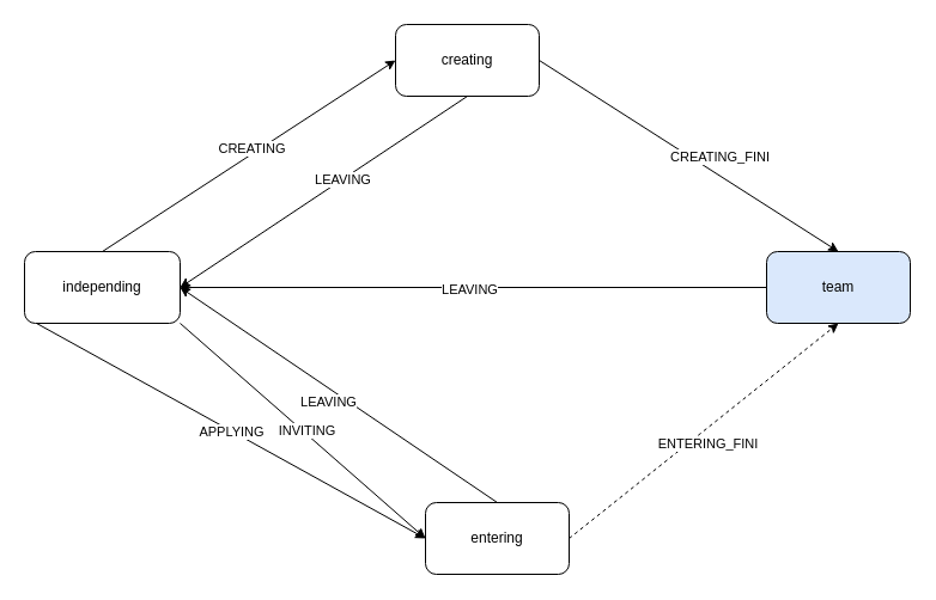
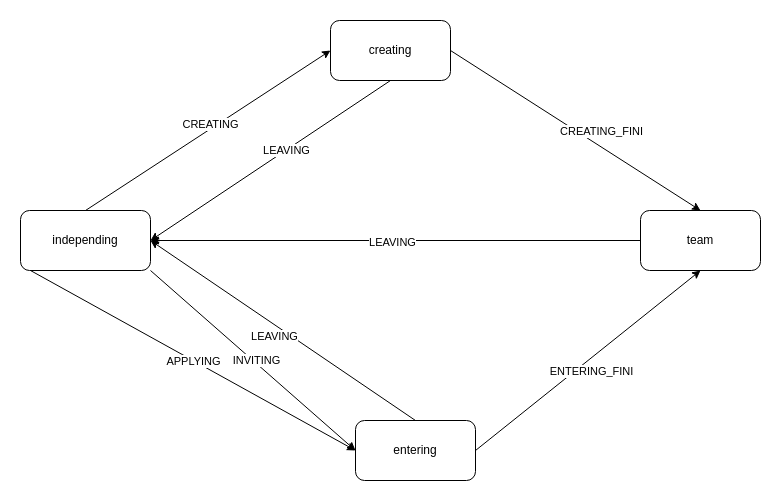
  <mxCell id="0" />
  <mxCell id="1" parent="0" />
  <mxCell id="2" value="independing" style="rounded=1;whiteSpace=wrap;html=1;" parent="1" vertex="1"><mxGeometry x="20" y="210" width="130" height="60" as="geometry" /></mxCell>
- <mxCell id="3" style="edgeStyle=orthogonalEdgeStyle;rounded=0;orthogonalLoop=1;jettySize=auto;html=1;exitX=0;exitY=0.5;exitDx=0;exitDy=0;entryX=1;entryY=0.5;entryDx=0;entryDy=0;endArrow=diamond;" parent="1" source="5" target="2" edge="1"><mxGeometry relative="1" as="geometry" /></mxCell>
+ <mxCell id="3" style="edgeStyle=orthogonalEdgeStyle;rounded=0;orthogonalLoop=1;jettySize=auto;html=1;exitX=0;exitY=0.5;exitDx=0;exitDy=0;entryX=1;entryY=0.5;entryDx=0;entryDy=0;" parent="1" source="5" target="2" edge="1"><mxGeometry relative="1" as="geometry" /></mxCell>
  <mxCell id="4" value="LEAVING" style="edgeLabel;html=1;align=center;verticalAlign=middle;resizable=0;points=[];" parent="3" vertex="1" connectable="0"><mxGeometry x="0.016" y="1" relative="1" as="geometry"><mxPoint as="offset" /></mxGeometry></mxCell>
- <mxCell id="5" value="team" style="rounded=1;whiteSpace=wrap;html=1;fillColor=#dae8fc;" parent="1" vertex="1"><mxGeometry x="640" y="210" width="120" height="60" as="geometry" /></mxCell>
+ <mxCell id="5" value="team" style="rounded=1;whiteSpace=wrap;html=1;" parent="1" vertex="1"><mxGeometry x="640" y="210" width="120" height="60" as="geometry" /></mxCell>
  <mxCell id="6" value="creating" style="rounded=1;whiteSpace=wrap;html=1;" parent="1" vertex="1"><mxGeometry x="330" y="20" width="120" height="60" as="geometry" /></mxCell>
  <mxCell id="7" value="entering" style="rounded=1;whiteSpace=wrap;html=1;" parent="1" vertex="1"><mxGeometry x="355" y="420" width="120" height="60" as="geometry" /></mxCell>
  <mxCell id="8" value="" style="endArrow=classic;html=1;rounded=0;exitX=1;exitY=1;exitDx=0;exitDy=0;entryX=0;entryY=0.5;entryDx=0;entryDy=0;" parent="1" source="2" target="7" edge="1"><mxGeometry relative="1" as="geometry"><mxPoint x="360" y="330" as="sourcePoint" /><mxPoint x="460" y="330" as="targetPoint" /></mxGeometry></mxCell>
  <mxCell id="9" value="INVITING" style="edgeLabel;html=1;align=center;verticalAlign=middle;resizable=0;points=[];" parent="8" vertex="1" connectable="0"><mxGeometry x="0.039" y="1" relative="1" as="geometry"><mxPoint x="-2" y="-3" as="offset" /></mxGeometry></mxCell>
  <mxCell id="10" value="" style="endArrow=classic;html=1;rounded=0;exitX=1;exitY=1;exitDx=0;exitDy=0;entryX=0;entryY=0.5;entryDx=0;entryDy=0;" parent="1" target="7" edge="1"><mxGeometry relative="1" as="geometry"><mxPoint x="30" y="270" as="sourcePoint" /><mxPoint x="254" y="448" as="targetPoint" /></mxGeometry></mxCell>
  <mxCell id="11" value="APPLYING" style="edgeLabel;resizable=0;html=1;align=center;verticalAlign=middle;" parent="10" connectable="0" vertex="1"><mxGeometry relative="1" as="geometry" /></mxCell>
  <mxCell id="12" value="" style="endArrow=classic;html=1;rounded=0;exitX=0.5;exitY=0;exitDx=0;exitDy=0;entryX=0;entryY=0.5;entryDx=0;entryDy=0;" parent="1" source="2" target="6" edge="1"><mxGeometry relative="1" as="geometry"><mxPoint x="140" y="30" as="sourcePoint" /><mxPoint x="354" y="230" as="targetPoint" /></mxGeometry></mxCell>
  <mxCell id="13" value="CREATING" style="edgeLabel;html=1;align=center;verticalAlign=middle;resizable=0;points=[];" parent="12" vertex="1" connectable="0"><mxGeometry x="0.039" y="1" relative="1" as="geometry"><mxPoint x="-2" y="-3" as="offset" /></mxGeometry></mxCell>
  <mxCell id="14" value="" style="endArrow=classic;html=1;rounded=0;entryX=0.5;entryY=0;entryDx=0;entryDy=0;exitX=1;exitY=0.5;exitDx=0;exitDy=0;" parent="1" source="6" target="5" edge="1"><mxGeometry relative="1" as="geometry"><mxPoint x="490" y="40" as="sourcePoint" /><mxPoint x="620" y="150" as="targetPoint" /></mxGeometry></mxCell>
- <mxCell id="15" value="" style="endArrow=classic;html=1;rounded=0;entryX=0.5;entryY=1;entryDx=0;entryDy=0;exitX=1;exitY=0.5;exitDx=0;exitDy=0;dashed=1;" parent="1" source="7" target="5" edge="1"><mxGeometry relative="1" as="geometry"><mxPoint x="460" y="250" as="sourcePoint" /><mxPoint x="670" y="420" as="targetPoint" /></mxGeometry></mxCell>
+ <mxCell id="15" value="" style="endArrow=classic;html=1;rounded=0;entryX=0.5;entryY=1;entryDx=0;entryDy=0;exitX=1;exitY=0.5;exitDx=0;exitDy=0;" parent="1" source="7" target="5" edge="1"><mxGeometry relative="1" as="geometry"><mxPoint x="460" y="250" as="sourcePoint" /><mxPoint x="670" y="420" as="targetPoint" /></mxGeometry></mxCell>
  <mxCell id="16" value="CREATING_FINI" style="edgeLabel;html=1;align=center;verticalAlign=middle;resizable=0;points=[];" parent="1" vertex="1" connectable="0"><mxGeometry x="600" y="130" as="geometry" /></mxCell>
  <mxCell id="17" value="ENTERING_FINI" style="edgeLabel;html=1;align=center;verticalAlign=middle;resizable=0;points=[];" parent="1" vertex="1" connectable="0"><mxGeometry x="590" y="370" as="geometry" /></mxCell>
  <mxCell id="18" value="" style="endArrow=classic;html=1;rounded=0;exitX=0.5;exitY=0;exitDx=0;exitDy=0;" edge="1" parent="1" source="7"><mxGeometry width="50" height="50" relative="1" as="geometry"><mxPoint x="470" y="350" as="sourcePoint" /><mxPoint x="150" y="240" as="targetPoint" /></mxGeometry></mxCell>
  <mxCell id="19" value="" style="endArrow=classic;html=1;rounded=0;exitX=0.5;exitY=1;exitDx=0;exitDy=0;" edge="1" parent="1" source="6"><mxGeometry width="50" height="50" relative="1" as="geometry"><mxPoint x="450" y="370" as="sourcePoint" /><mxPoint x="150" y="240" as="targetPoint" /></mxGeometry></mxCell>
  <mxCell id="20" value="LEAVING" style="edgeLabel;html=1;align=center;verticalAlign=middle;resizable=0;points=[];" vertex="1" connectable="0" parent="1"><mxGeometry x="400.833" y="251" as="geometry"><mxPoint x="-127" y="84" as="offset" /></mxGeometry></mxCell>
  <mxCell id="21" value="LEAVING" style="edgeLabel;html=1;align=center;verticalAlign=middle;resizable=0;points=[];" vertex="1" connectable="0" parent="1"><mxGeometry x="410.833" y="261" as="geometry"><mxPoint x="-125" y="-112" as="offset" /></mxGeometry></mxCell>
